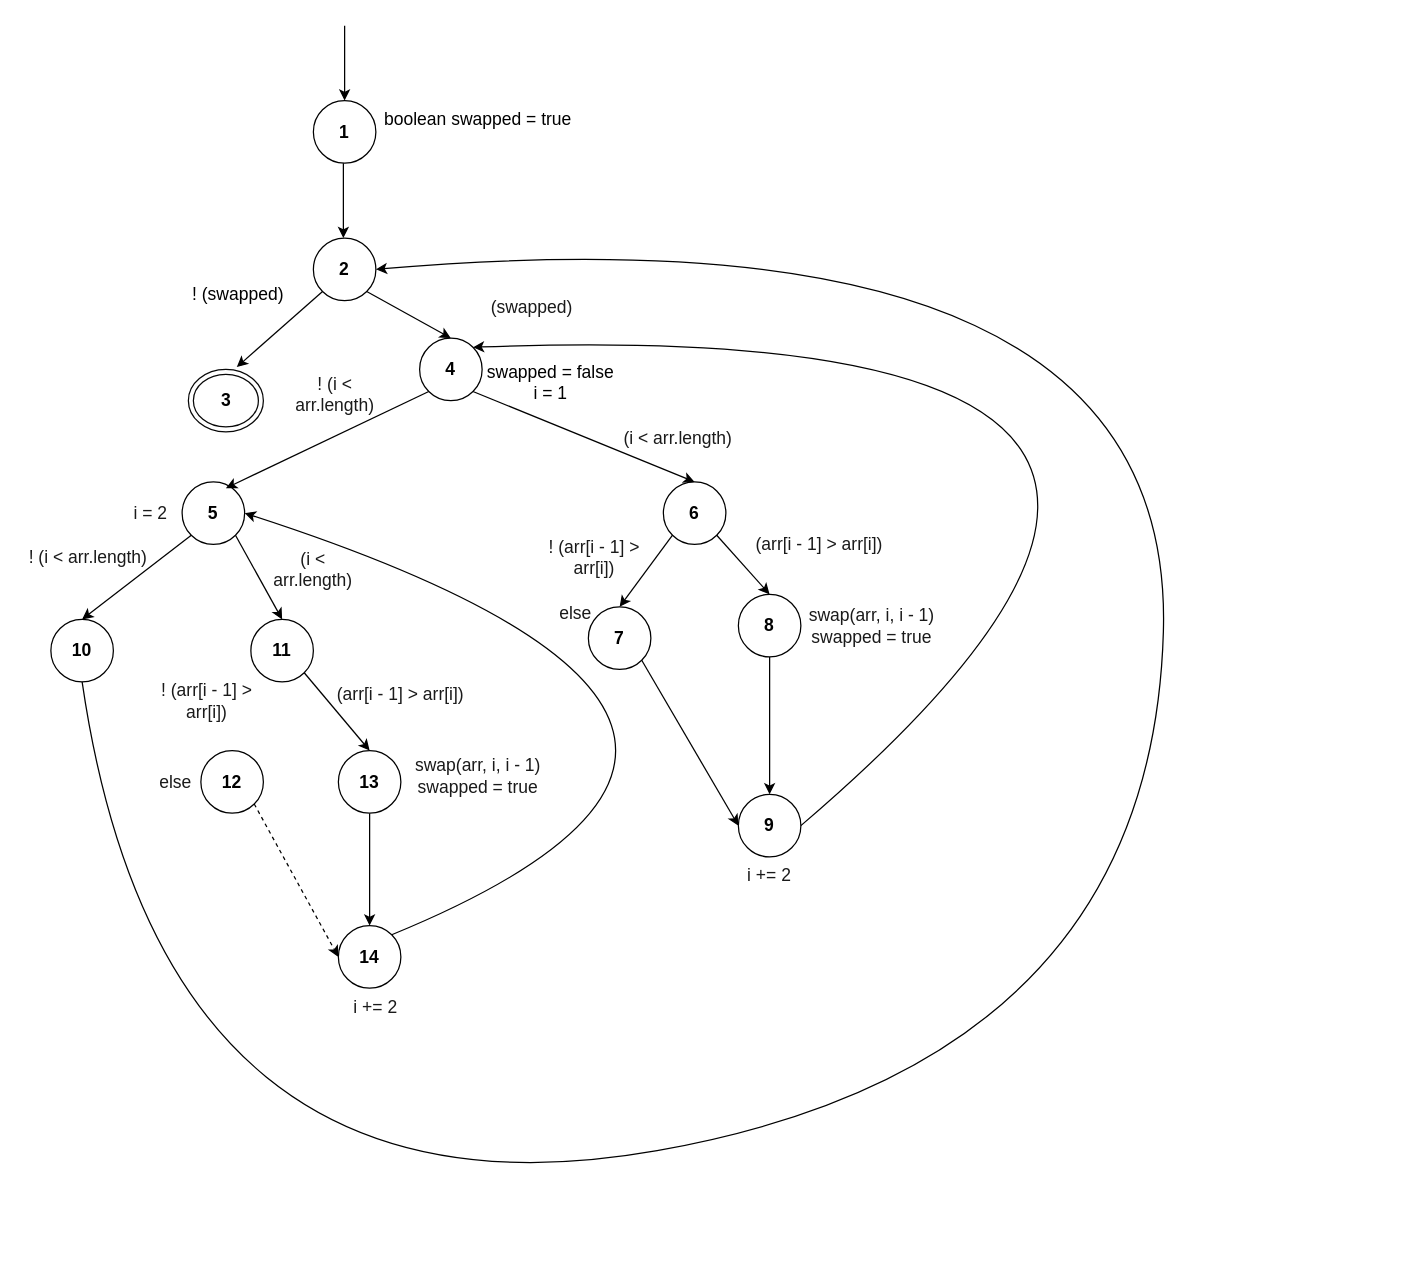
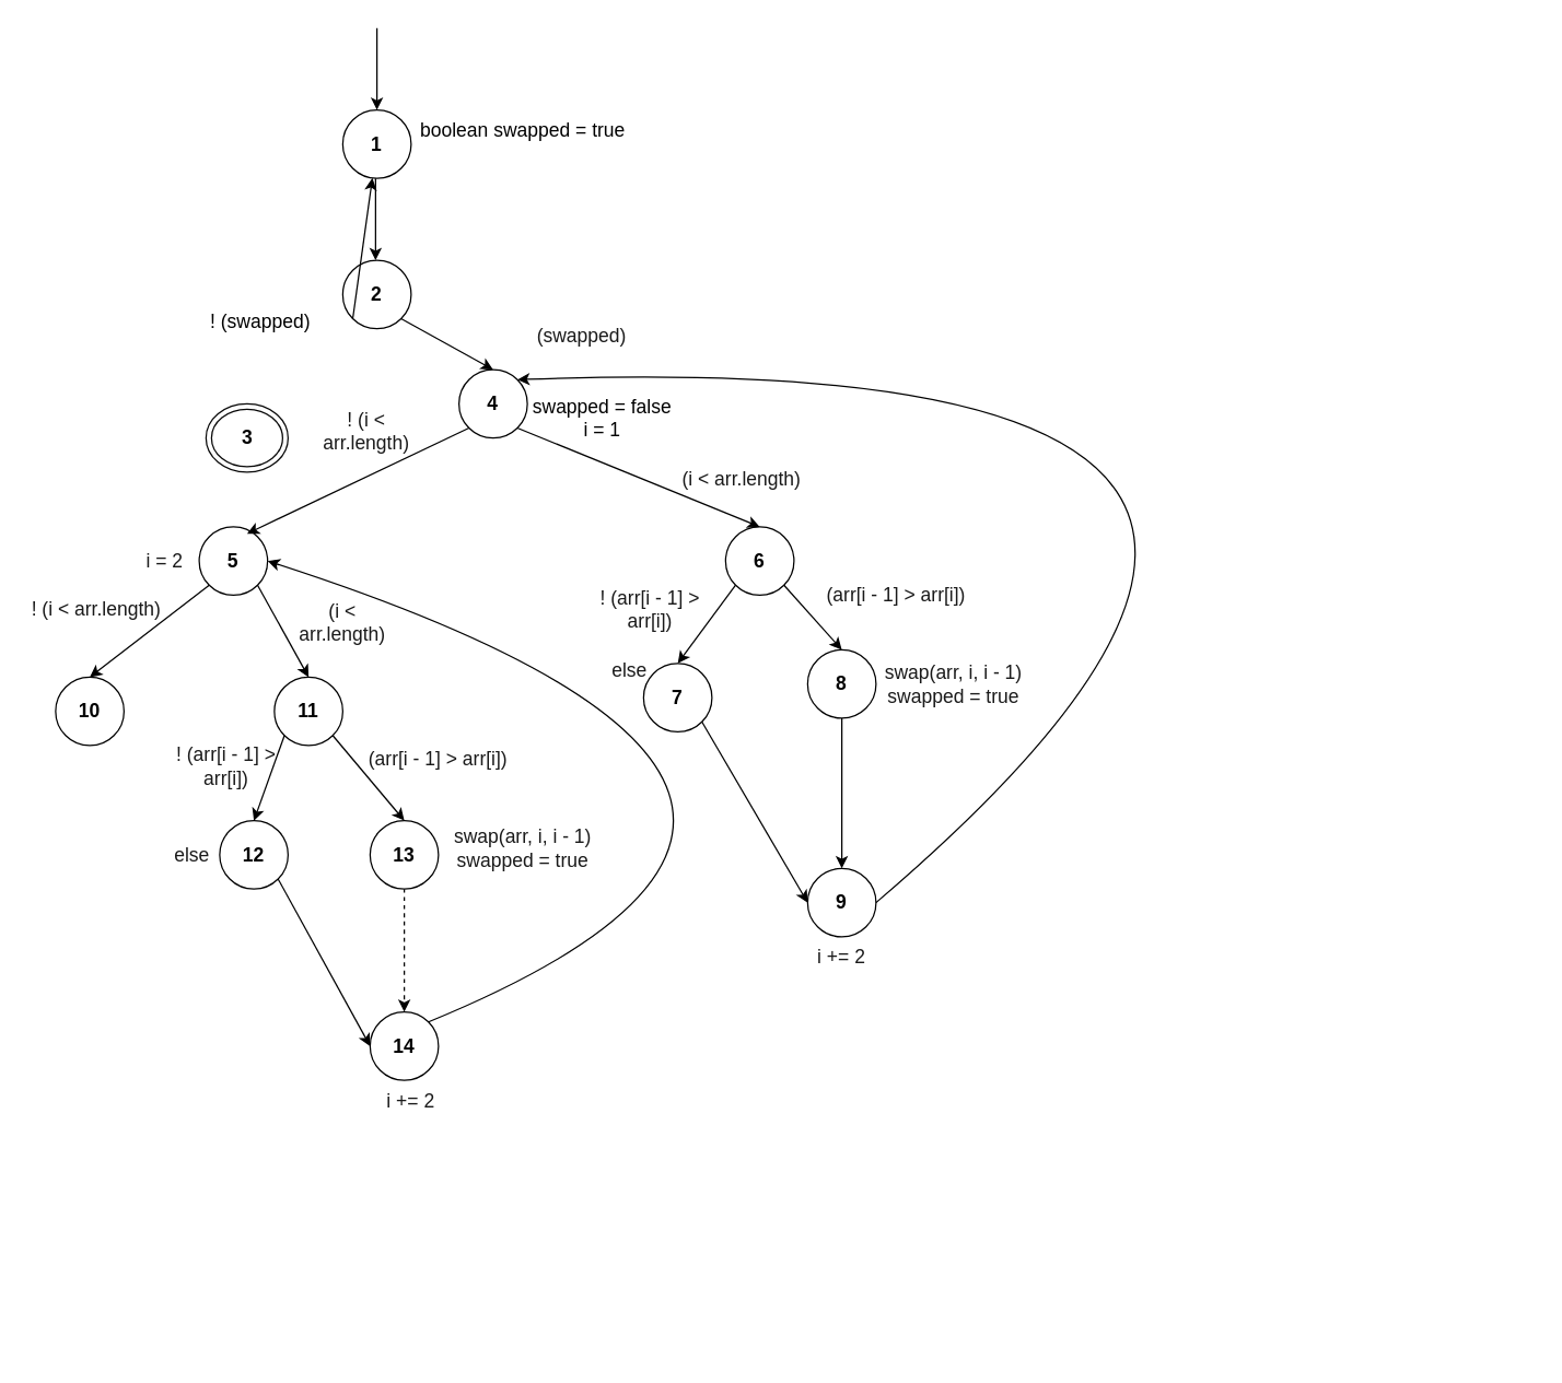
  <mxCell id="0" />
  <mxCell id="1" parent="0" />
  <mxCell id="2" value="&lt;font style=&quot;font-size: 14px;&quot;&gt;&lt;b&gt;1&lt;/b&gt;&lt;/font&gt;" style="ellipse;whiteSpace=wrap;html=1;aspect=fixed;" parent="1" vertex="1"><mxGeometry x="250" y="80" width="50" height="50" as="geometry" /></mxCell>
  <mxCell id="3" value="" style="endArrow=classic;html=1;rounded=0;fontSize=14;entryX=0.5;entryY=0;entryDx=0;entryDy=0;" parent="1" target="2" edge="1"><mxGeometry width="50" height="50" relative="1" as="geometry"><mxPoint x="275" y="20" as="sourcePoint" /><mxPoint x="300" y="150" as="targetPoint" /></mxGeometry></mxCell>
  <mxCell id="4" value="&lt;span style=&quot;font-size: 14px;&quot;&gt;&lt;b&gt;2&lt;/b&gt;&lt;/span&gt;" style="ellipse;whiteSpace=wrap;html=1;aspect=fixed;" parent="1" vertex="1"><mxGeometry x="250" y="190" width="50" height="50" as="geometry" /></mxCell>
  <mxCell id="5" value="" style="endArrow=classic;html=1;rounded=0;fontSize=14;entryX=0.5;entryY=0;entryDx=0;entryDy=0;" parent="1" edge="1"><mxGeometry width="50" height="50" relative="1" as="geometry"><mxPoint x="274" y="130" as="sourcePoint" /><mxPoint x="274" y="190" as="targetPoint" /></mxGeometry></mxCell>
  <mxCell id="6" value="&amp;nbsp;boolean swapped = true" style="text;html=1;strokeColor=none;fillColor=none;align=center;verticalAlign=middle;whiteSpace=wrap;rounded=0;fontSize=14;" parent="1" vertex="1"><mxGeometry x="300" y="90" width="160" height="10" as="geometry" /></mxCell>
  <mxCell id="7" value="&lt;span style=&quot;font-size: 14px;&quot;&gt;&lt;b&gt;4&lt;/b&gt;&lt;/span&gt;" style="ellipse;whiteSpace=wrap;html=1;aspect=fixed;" parent="1" vertex="1"><mxGeometry x="335" y="270" width="50" height="50" as="geometry" /></mxCell>
  <mxCell id="8" value="&lt;span style=&quot;font-size: 14px;&quot;&gt;&lt;b&gt;5&lt;/b&gt;&lt;/span&gt;" style="ellipse;whiteSpace=wrap;html=1;aspect=fixed;" parent="1" vertex="1"><mxGeometry x="145" y="385" width="50" height="50" as="geometry" /></mxCell>
  <mxCell id="9" value="&lt;b&gt;3&lt;/b&gt;" style="ellipse;html=1;shape=endState;fillColor=#FFFFFF;strokeColor=#080808;fontSize=14;" parent="1" vertex="1"><mxGeometry x="150" y="295" width="60" height="50" as="geometry" /></mxCell>
- <mxCell id="10" value="" style="endArrow=classic;html=1;rounded=0;fontSize=14;entryX=0.645;entryY=-0.036;entryDx=0;entryDy=0;entryPerimeter=0;exitX=0;exitY=1;exitDx=0;exitDy=0;" parent="1" source="4" target="9" edge="1"><mxGeometry width="50" height="50" relative="1" as="geometry"><mxPoint x="284" y="140" as="sourcePoint" /><mxPoint x="284" y="200" as="targetPoint" /></mxGeometry></mxCell>
+ <mxCell id="10" value="" style="endArrow=classic;html=1;rounded=0;fontSize=14;exitX=0;exitY=1;exitDx=0;exitDy=0;" parent="1" source="4" target="2" edge="1"><mxGeometry width="50" height="50" relative="1" as="geometry"><mxPoint x="284" y="140" as="sourcePoint" /><mxPoint x="284" y="200" as="targetPoint" /></mxGeometry></mxCell>
  <mxCell id="11" value="" style="endArrow=classic;html=1;rounded=0;fontSize=14;entryX=0.5;entryY=0;entryDx=0;entryDy=0;exitX=1;exitY=1;exitDx=0;exitDy=0;" parent="1" source="4" target="7" edge="1"><mxGeometry width="50" height="50" relative="1" as="geometry"><mxPoint x="294" y="150" as="sourcePoint" /><mxPoint x="294" y="210" as="targetPoint" /></mxGeometry></mxCell>
  <mxCell id="12" value="&lt;font color=&quot;#1a1a1a&quot;&gt;(swapped)&lt;/font&gt;" style="text;html=1;strokeColor=none;fillColor=none;align=center;verticalAlign=middle;whiteSpace=wrap;rounded=0;fontSize=14;" parent="1" vertex="1"><mxGeometry x="395" y="230" width="60" height="30" as="geometry" /></mxCell>
  <mxCell id="13" value="! (swapped)" style="text;html=1;strokeColor=none;fillColor=none;align=center;verticalAlign=middle;whiteSpace=wrap;rounded=0;fontSize=14;" parent="1" vertex="1"><mxGeometry x="140" y="220" width="100" height="30" as="geometry" /></mxCell>
  <mxCell id="14" value="&lt;span style=&quot;font-size: 14px;&quot;&gt;&lt;b&gt;6&lt;/b&gt;&lt;/span&gt;" style="ellipse;whiteSpace=wrap;html=1;aspect=fixed;" parent="1" vertex="1"><mxGeometry x="530" y="385" width="50" height="50" as="geometry" /></mxCell>
  <mxCell id="15" value="" style="endArrow=classic;html=1;rounded=0;fontSize=14;exitX=0;exitY=1;exitDx=0;exitDy=0;" parent="1" source="7" edge="1"><mxGeometry width="50" height="50" relative="1" as="geometry"><mxPoint x="250" y="370" as="sourcePoint" /><mxPoint x="180" y="390" as="targetPoint" /></mxGeometry></mxCell>
  <mxCell id="16" value="" style="endArrow=classic;html=1;rounded=0;fontSize=14;entryX=0.5;entryY=0;entryDx=0;entryDy=0;exitX=1;exitY=1;exitDx=0;exitDy=0;" parent="1" source="7" target="14" edge="1"><mxGeometry width="50" height="50" relative="1" as="geometry"><mxPoint x="337.322" y="342.678" as="sourcePoint" /><mxPoint x="275" y="400" as="targetPoint" /></mxGeometry></mxCell>
  <mxCell id="17" value="&lt;div&gt;swapped = false&lt;/div&gt;&lt;div&gt;i = 1&lt;/div&gt;" style="text;html=1;strokeColor=none;fillColor=none;align=center;verticalAlign=middle;whiteSpace=wrap;rounded=0;fontSize=14;" parent="1" vertex="1"><mxGeometry x="385" y="295" width="110" height="20" as="geometry" /></mxCell>
  <mxCell id="18" style="edgeStyle=orthogonalEdgeStyle;rounded=0;orthogonalLoop=1;jettySize=auto;html=1;entryX=0.5;entryY=0;entryDx=0;entryDy=0;fontSize=14;fontColor=#1A1A1A;" parent="1" source="19" target="23" edge="1"><mxGeometry relative="1" as="geometry" /></mxCell>
  <mxCell id="19" value="&lt;span style=&quot;font-size: 14px;&quot;&gt;&lt;b&gt;8&lt;/b&gt;&lt;/span&gt;" style="ellipse;whiteSpace=wrap;html=1;aspect=fixed;" parent="1" vertex="1"><mxGeometry x="590" y="475" width="50" height="50" as="geometry" /></mxCell>
  <mxCell id="20" value="&lt;span style=&quot;font-size: 14px;&quot;&gt;&lt;b&gt;7&lt;/b&gt;&lt;/span&gt;" style="ellipse;whiteSpace=wrap;html=1;aspect=fixed;" parent="1" vertex="1"><mxGeometry x="470" y="485" width="50" height="50" as="geometry" /></mxCell>
  <mxCell id="21" value="" style="endArrow=classic;html=1;rounded=0;fontSize=14;entryX=0.5;entryY=0;entryDx=0;entryDy=0;exitX=0;exitY=1;exitDx=0;exitDy=0;" parent="1" source="14" target="20" edge="1"><mxGeometry width="50" height="50" relative="1" as="geometry"><mxPoint x="450" y="445" as="sourcePoint" /><mxPoint x="335" y="405" as="targetPoint" /></mxGeometry></mxCell>
  <mxCell id="22" value="" style="endArrow=classic;html=1;rounded=0;fontSize=14;fontColor=#1A1A1A;entryX=0.5;entryY=0;entryDx=0;entryDy=0;exitX=1;exitY=1;exitDx=0;exitDy=0;" parent="1" source="14" target="19" edge="1"><mxGeometry width="50" height="50" relative="1" as="geometry"><mxPoint x="300" y="435" as="sourcePoint" /><mxPoint x="350" y="385" as="targetPoint" /></mxGeometry></mxCell>
  <mxCell id="23" value="&lt;span style=&quot;font-size: 14px;&quot;&gt;&lt;b&gt;9&lt;/b&gt;&lt;/span&gt;" style="ellipse;whiteSpace=wrap;html=1;aspect=fixed;" parent="1" vertex="1"><mxGeometry x="590" y="635" width="50" height="50" as="geometry" /></mxCell>
  <mxCell id="24" value="" style="endArrow=classic;html=1;rounded=0;fontSize=14;fontColor=#1A1A1A;entryX=0;entryY=0.5;entryDx=0;entryDy=0;exitX=1;exitY=1;exitDx=0;exitDy=0;" parent="1" source="20" target="23" edge="1"><mxGeometry width="50" height="50" relative="1" as="geometry"><mxPoint x="300" y="475" as="sourcePoint" /><mxPoint x="350" y="425" as="targetPoint" /></mxGeometry></mxCell>
  <mxCell id="25" value="&amp;nbsp;(i &amp;lt; arr.length)" style="text;html=1;strokeColor=none;fillColor=none;align=center;verticalAlign=middle;whiteSpace=wrap;rounded=0;fontSize=14;fontColor=#1A1A1A;" parent="1" vertex="1"><mxGeometry x="490" y="340" width="100" height="20" as="geometry" /></mxCell>
  <mxCell id="26" value="! (i &amp;lt; arr.length)" style="text;html=1;strokeColor=none;fillColor=none;align=center;verticalAlign=middle;whiteSpace=wrap;rounded=0;fontSize=14;fontColor=#1A1A1A;" parent="1" vertex="1"><mxGeometry x="220" y="300" width="95" height="30" as="geometry" /></mxCell>
  <mxCell id="27" value="(arr[i - 1] &amp;gt; arr[i])" style="text;html=1;strokeColor=none;fillColor=none;align=center;verticalAlign=middle;whiteSpace=wrap;rounded=0;fontSize=14;fontColor=#1A1A1A;" parent="1" vertex="1"><mxGeometry x="600" y="425" width="110" height="20" as="geometry" /></mxCell>
  <mxCell id="28" value="! (arr[i - 1] &amp;gt; arr[i])" style="text;html=1;strokeColor=none;fillColor=none;align=center;verticalAlign=middle;whiteSpace=wrap;rounded=0;fontSize=14;fontColor=#1A1A1A;" parent="1" vertex="1"><mxGeometry x="430" y="435" width="90" height="20" as="geometry" /></mxCell>
  <mxCell id="29" value="else" style="text;html=1;strokeColor=none;fillColor=none;align=center;verticalAlign=middle;whiteSpace=wrap;rounded=0;fontSize=14;fontColor=#1A1A1A;" parent="1" vertex="1"><mxGeometry x="430" y="475" width="60" height="30" as="geometry" /></mxCell>
  <mxCell id="30" value="&lt;div&gt;&amp;nbsp;swap(arr, i, i - 1)&lt;/div&gt;&lt;div&gt;&amp;nbsp;swapped = true&lt;/div&gt;" style="text;html=1;strokeColor=none;fillColor=none;align=center;verticalAlign=middle;whiteSpace=wrap;rounded=0;fontSize=14;fontColor=#1A1A1A;" parent="1" vertex="1"><mxGeometry x="640" y="480" width="110" height="40" as="geometry" /></mxCell>
  <mxCell id="31" value="i += 2" style="text;html=1;strokeColor=none;fillColor=none;align=center;verticalAlign=middle;whiteSpace=wrap;rounded=0;fontSize=14;fontColor=#1A1A1A;" parent="1" vertex="1"><mxGeometry x="595" y="685" width="40" height="30" as="geometry" /></mxCell>
  <mxCell id="32" value="&lt;span style=&quot;font-size: 14px;&quot;&gt;&lt;b&gt;11&lt;/b&gt;&lt;/span&gt;" style="ellipse;whiteSpace=wrap;html=1;aspect=fixed;" parent="1" vertex="1"><mxGeometry x="200" y="495" width="50" height="50" as="geometry" /></mxCell>
  <mxCell id="33" value="&lt;span style=&quot;font-size: 14px;&quot;&gt;&lt;b&gt;10&lt;/b&gt;&lt;/span&gt;" style="ellipse;whiteSpace=wrap;html=1;aspect=fixed;" parent="1" vertex="1"><mxGeometry x="40" y="495" width="50" height="50" as="geometry" /></mxCell>
  <mxCell id="34" value="" style="endArrow=classic;html=1;rounded=0;fontSize=14;entryX=0.5;entryY=0;entryDx=0;entryDy=0;exitX=0;exitY=1;exitDx=0;exitDy=0;" parent="1" source="8" target="33" edge="1"><mxGeometry width="50" height="50" relative="1" as="geometry"><mxPoint x="57.322" y="463.838" as="sourcePoint" /><mxPoint x="-20" y="446.16" as="targetPoint" /></mxGeometry></mxCell>
  <mxCell id="35" value="" style="endArrow=classic;html=1;rounded=0;fontSize=14;fontColor=#1A1A1A;entryX=0.5;entryY=0;entryDx=0;entryDy=0;exitX=1;exitY=1;exitDx=0;exitDy=0;" parent="1" source="8" target="32" edge="1"><mxGeometry width="50" height="50" relative="1" as="geometry"><mxPoint x="92.678" y="463.838" as="sourcePoint" /><mxPoint x="-5" y="426.16" as="targetPoint" /></mxGeometry></mxCell>
  <mxCell id="36" value="&lt;span style=&quot;font-size: 14px;&quot;&gt;&lt;b&gt;12&lt;/b&gt;&lt;/span&gt;" style="ellipse;whiteSpace=wrap;html=1;aspect=fixed;" parent="1" vertex="1"><mxGeometry x="160" y="600" width="50" height="50" as="geometry" /></mxCell>
  <mxCell id="37" value="(i &amp;lt; arr.length)" style="text;html=1;strokeColor=none;fillColor=none;align=center;verticalAlign=middle;whiteSpace=wrap;rounded=0;fontSize=14;fontColor=#1A1A1A;" parent="1" vertex="1"><mxGeometry x="210" y="435" width="80" height="40" as="geometry" /></mxCell>
  <mxCell id="38" value="! (i &amp;lt; arr.length)" style="text;html=1;strokeColor=none;fillColor=none;align=center;verticalAlign=middle;whiteSpace=wrap;rounded=0;fontSize=14;fontColor=#1A1A1A;" parent="1" vertex="1"><mxGeometry x="20" y="435" width="100" height="20" as="geometry" /></mxCell>
  <mxCell id="39" value="else" style="text;html=1;strokeColor=none;fillColor=none;align=center;verticalAlign=middle;whiteSpace=wrap;rounded=0;fontSize=14;fontColor=#1A1A1A;" parent="1" vertex="1"><mxGeometry x="110" y="610" width="60" height="30" as="geometry" /></mxCell>
  <mxCell id="40" value="i += 2" style="text;html=1;strokeColor=none;fillColor=none;align=center;verticalAlign=middle;whiteSpace=wrap;rounded=0;fontSize=14;fontColor=#1A1A1A;" parent="1" vertex="1"><mxGeometry x="270" y="790" width="60" height="30" as="geometry" /></mxCell>
- <mxCell id="41" style="edgeStyle=orthogonalEdgeStyle;curved=1;orthogonalLoop=1;jettySize=auto;html=1;entryX=0.5;entryY=0;entryDx=0;entryDy=0;fontSize=14;fontColor=#1A1A1A;" parent="1" source="42" target="46" edge="1"><mxGeometry relative="1" as="geometry" /></mxCell>
+ <mxCell id="41" style="edgeStyle=orthogonalEdgeStyle;curved=1;orthogonalLoop=1;jettySize=auto;html=1;entryX=0.5;entryY=0;entryDx=0;entryDy=0;fontSize=14;fontColor=#1A1A1A;dashed=1;" parent="1" source="42" target="46" edge="1"><mxGeometry relative="1" as="geometry" /></mxCell>
  <mxCell id="42" value="&lt;span style=&quot;font-size: 14px;&quot;&gt;&lt;b&gt;13&lt;/b&gt;&lt;/span&gt;" style="ellipse;whiteSpace=wrap;html=1;aspect=fixed;" parent="1" vertex="1"><mxGeometry x="270" y="600" width="50" height="50" as="geometry" /></mxCell>
+ <mxCell id="43" value="" style="endArrow=classic;html=1;rounded=0;fontSize=14;entryX=0.5;entryY=0;entryDx=0;entryDy=0;exitX=0;exitY=1;exitDx=0;exitDy=0;" parent="1" source="32" target="36" edge="1"><mxGeometry width="50" height="50" relative="1" as="geometry"><mxPoint x="122.322" y="478.838" as="sourcePoint" /><mxPoint x="75" y="556.16" as="targetPoint" /></mxGeometry></mxCell>
  <mxCell id="44" value="" style="endArrow=classic;html=1;rounded=0;fontSize=14;entryX=0.5;entryY=0;entryDx=0;entryDy=0;exitX=1;exitY=1;exitDx=0;exitDy=0;" parent="1" source="32" target="42" edge="1"><mxGeometry width="50" height="50" relative="1" as="geometry"><mxPoint x="142.322" y="498.838" as="sourcePoint" /><mxPoint x="95" y="576.16" as="targetPoint" /></mxGeometry></mxCell>
- <mxCell id="45" value="" style="endArrow=classic;html=1;fontSize=14;fontColor=#1A1A1A;curved=1;exitX=0.5;exitY=1;exitDx=0;exitDy=0;entryX=1;entryY=0.5;entryDx=0;entryDy=0;" parent="1" source="33" target="4" edge="1"><mxGeometry width="50" height="50" relative="1" as="geometry"><mxPoint x="360" y="610" as="sourcePoint" /><mxPoint x="160" y="881.039" as="targetPoint" /><Array as="points"><mxPoint x="130" y="990" /><mxPoint x="920" y="850" /><mxPoint x="940" y="160" /></Array></mxGeometry></mxCell>
  <mxCell id="46" value="&lt;span style=&quot;font-size: 14px;&quot;&gt;&lt;b&gt;14&lt;/b&gt;&lt;/span&gt;" style="ellipse;whiteSpace=wrap;html=1;aspect=fixed;" parent="1" vertex="1"><mxGeometry x="270" y="740" width="50" height="50" as="geometry" /></mxCell>
- <mxCell id="47" value="" style="endArrow=classic;html=1;rounded=0;fontSize=14;entryX=0;entryY=0.5;entryDx=0;entryDy=0;exitX=1;exitY=1;exitDx=0;exitDy=0;dashed=1;" parent="1" source="36" target="46" edge="1"><mxGeometry width="50" height="50" relative="1" as="geometry"><mxPoint x="172.322" y="598.838" as="sourcePoint" /><mxPoint x="140" y="676.16" as="targetPoint" /></mxGeometry></mxCell>
+ <mxCell id="47" value="" style="endArrow=classic;html=1;rounded=0;fontSize=14;entryX=0;entryY=0.5;entryDx=0;entryDy=0;exitX=1;exitY=1;exitDx=0;exitDy=0;" parent="1" source="36" target="46" edge="1"><mxGeometry width="50" height="50" relative="1" as="geometry"><mxPoint x="172.322" y="598.838" as="sourcePoint" /><mxPoint x="140" y="676.16" as="targetPoint" /></mxGeometry></mxCell>
  <mxCell id="48" value="&lt;div&gt;&amp;nbsp;swap(arr, i, i - 1)&lt;/div&gt;&lt;div&gt;&amp;nbsp;swapped = true&lt;/div&gt;" style="text;html=1;strokeColor=none;fillColor=none;align=center;verticalAlign=middle;whiteSpace=wrap;rounded=0;fontSize=14;fontColor=#1A1A1A;" parent="1" vertex="1"><mxGeometry x="315" y="610" width="130" height="20" as="geometry" /></mxCell>
  <mxCell id="49" value="" style="endArrow=classic;html=1;fontSize=14;fontColor=#1A1A1A;curved=1;exitX=1;exitY=0;exitDx=0;exitDy=0;entryX=1;entryY=0.5;entryDx=0;entryDy=0;" parent="1" source="46" target="8" edge="1"><mxGeometry width="50" height="50" relative="1" as="geometry"><mxPoint x="350" y="540" as="sourcePoint" /><mxPoint x="400" y="490" as="targetPoint" /><Array as="points"><mxPoint x="720" y="580" /></Array></mxGeometry></mxCell>
  <mxCell id="50" value="" style="endArrow=classic;html=1;fontSize=14;fontColor=#1A1A1A;curved=1;exitX=1;exitY=0.5;exitDx=0;exitDy=0;entryX=1;entryY=0;entryDx=0;entryDy=0;" parent="1" source="23" target="7" edge="1"><mxGeometry width="50" height="50" relative="1" as="geometry"><mxPoint x="350" y="540" as="sourcePoint" /><mxPoint x="400" y="490" as="targetPoint" /><Array as="points"><mxPoint x="1120" y="250" /></Array></mxGeometry></mxCell>
  <mxCell id="51" value="! (arr[i - 1] &amp;gt; arr[i])" style="text;html=1;strokeColor=none;fillColor=none;align=center;verticalAlign=middle;whiteSpace=wrap;rounded=0;fontSize=14;fontColor=#1A1A1A;" parent="1" vertex="1"><mxGeometry x="120" y="550" width="90" height="20" as="geometry" /></mxCell>
  <mxCell id="52" value="(arr[i - 1] &amp;gt; arr[i])" style="text;html=1;strokeColor=none;fillColor=none;align=center;verticalAlign=middle;whiteSpace=wrap;rounded=0;fontSize=14;fontColor=#1A1A1A;" parent="1" vertex="1"><mxGeometry x="265" y="545" width="110" height="20" as="geometry" /></mxCell>
  <mxCell id="53" value="i = 2" style="text;html=1;strokeColor=none;fillColor=none;align=center;verticalAlign=middle;whiteSpace=wrap;rounded=0;fontSize=14;fontColor=#1A1A1A;" parent="1" vertex="1"><mxGeometry x="90" y="395" width="60" height="30" as="geometry" /></mxCell>
